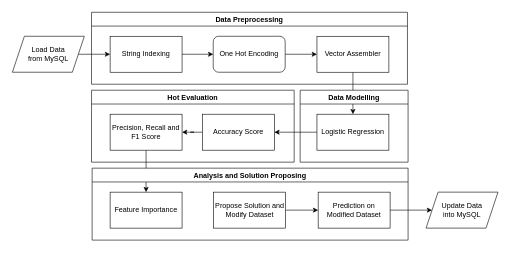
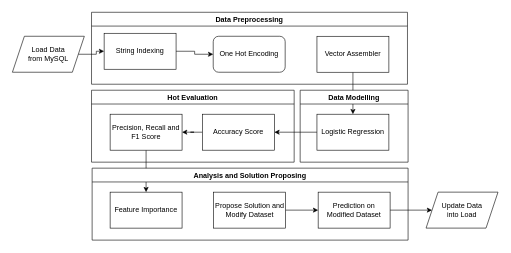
  <mxCell id="0" />
  <mxCell id="1" parent="0" />
  <mxCell id="2" style="edgeStyle=orthogonalEdgeStyle;rounded=0;orthogonalLoop=1;jettySize=auto;html=1;" edge="1" parent="1" source="3" target="6"><mxGeometry relative="1" as="geometry" /></mxCell>
  <mxCell id="3" value="Load Data&lt;br&gt;from MySQL" style="shape=parallelogram;perimeter=parallelogramPerimeter;whiteSpace=wrap;html=1;fixedSize=1;" vertex="1" parent="1"><mxGeometry x="20" y="60" width="120" height="60" as="geometry" /></mxCell>
- <mxCell id="4" value="Update Data&lt;br&gt;into MySQL" style="shape=parallelogram;perimeter=parallelogramPerimeter;whiteSpace=wrap;html=1;fixedSize=1;" vertex="1" parent="1"><mxGeometry x="710" y="320" width="120" height="60" as="geometry" /></mxCell>
+ <mxCell id="4" value="Update Data&lt;br&gt;into Load" style="shape=parallelogram;perimeter=parallelogramPerimeter;whiteSpace=wrap;html=1;fixedSize=1;" vertex="1" parent="1"><mxGeometry x="710" y="320" width="120" height="60" as="geometry" /></mxCell>
  <mxCell id="5" style="edgeStyle=orthogonalEdgeStyle;rounded=0;orthogonalLoop=1;jettySize=auto;html=1;" edge="1" parent="1" source="6" target="8"><mxGeometry relative="1" as="geometry" /></mxCell>
- <mxCell id="6" value="String Indexing" style="rounded=0;whiteSpace=wrap;html=1;" vertex="1" parent="1"><mxGeometry x="183" y="60" width="120" height="60" as="geometry" /></mxCell>
- <mxCell id="7" style="edgeStyle=orthogonalEdgeStyle;rounded=0;orthogonalLoop=1;jettySize=auto;html=1;" edge="1" parent="1" source="8" target="10"><mxGeometry relative="1" as="geometry" /></mxCell>
+ <mxCell id="6" value="String Indexing" style="rounded=0;whiteSpace=wrap;html=1;" vertex="1" parent="1"><mxGeometry x="173" y="55" width="120" height="60" as="geometry" /></mxCell>
  <mxCell id="8" value="One Hot Encoding" style="whiteSpace=wrap;html=1;rounded=1;" vertex="1" parent="1"><mxGeometry x="355" y="60" width="120" height="60" as="geometry" /></mxCell>
  <mxCell id="9" style="edgeStyle=orthogonalEdgeStyle;rounded=0;orthogonalLoop=1;jettySize=auto;html=1;" edge="1" parent="1" source="10" target="19"><mxGeometry relative="1" as="geometry" /></mxCell>
  <mxCell id="10" value="Vector Assembler" style="rounded=0;whiteSpace=wrap;html=1;" vertex="1" parent="1"><mxGeometry x="528" y="60" width="120" height="60" as="geometry" /></mxCell>
  <mxCell id="11" style="edgeStyle=orthogonalEdgeStyle;rounded=0;orthogonalLoop=1;jettySize=auto;html=1;" edge="1" parent="1" source="19" target="21"><mxGeometry relative="1" as="geometry"><mxPoint x="360" y="220" as="targetPoint" /></mxGeometry></mxCell>
  <mxCell id="12" style="edgeStyle=orthogonalEdgeStyle;rounded=0;orthogonalLoop=1;jettySize=auto;html=1;" edge="1" parent="1" source="23" target="13"><mxGeometry relative="1" as="geometry"><mxPoint x="225" y="280" as="targetPoint" /></mxGeometry></mxCell>
  <mxCell id="13" value="Feature Importance" style="rounded=0;whiteSpace=wrap;html=1;" vertex="1" parent="1"><mxGeometry x="183" y="320" width="120" height="60" as="geometry" /></mxCell>
  <mxCell id="14" style="edgeStyle=orthogonalEdgeStyle;rounded=0;orthogonalLoop=1;jettySize=auto;html=1;" edge="1" parent="1" source="25" target="4"><mxGeometry relative="1" as="geometry" /></mxCell>
  <mxCell id="15" style="edgeStyle=orthogonalEdgeStyle;rounded=0;orthogonalLoop=1;jettySize=auto;html=1;" edge="1" parent="1" source="16" target="25"><mxGeometry relative="1" as="geometry" /></mxCell>
  <mxCell id="16" value="Propose Solution and Modify Dataset" style="rounded=0;whiteSpace=wrap;html=1;" vertex="1" parent="1"><mxGeometry x="355.5" y="320" width="120" height="60" as="geometry" /></mxCell>
  <mxCell id="17" value="Data Preprocessing" style="swimlane;" vertex="1" parent="1"><mxGeometry x="152" y="20" width="527" height="120" as="geometry" /></mxCell>
  <mxCell id="18" value="Data Modelling" style="swimlane;" vertex="1" parent="1"><mxGeometry x="500" y="150" width="180" height="120" as="geometry" /></mxCell>
  <mxCell id="19" value="Logistic Regression" style="rounded=0;whiteSpace=wrap;html=1;" vertex="1" parent="18"><mxGeometry x="28" y="40" width="120" height="60" as="geometry" /></mxCell>
  <mxCell id="20" style="edgeStyle=orthogonalEdgeStyle;rounded=0;orthogonalLoop=1;jettySize=auto;html=1;" edge="1" parent="1" source="21" target="23"><mxGeometry relative="1" as="geometry" /></mxCell>
  <mxCell id="21" value="Accuracy Score" style="rounded=0;whiteSpace=wrap;html=1;" vertex="1" parent="1"><mxGeometry x="337" y="190" width="120" height="60" as="geometry" /></mxCell>
  <mxCell id="22" value="Hot Evaluation" style="swimlane;" vertex="1" parent="1"><mxGeometry x="152" y="150" width="338" height="120" as="geometry" /></mxCell>
  <mxCell id="23" value="Precision, Recall and F1 Score" style="rounded=0;whiteSpace=wrap;html=1;" vertex="1" parent="22"><mxGeometry x="31" y="40" width="120" height="60" as="geometry" /></mxCell>
  <mxCell id="24" value="Analysis and Solution Proposing" style="swimlane;" vertex="1" parent="1"><mxGeometry x="153" y="280" width="527" height="120" as="geometry" /></mxCell>
  <mxCell id="25" value="Prediction on Modified Dataset" style="rounded=0;whiteSpace=wrap;html=1;" vertex="1" parent="24"><mxGeometry x="377" y="40" width="120" height="60" as="geometry" /></mxCell>
